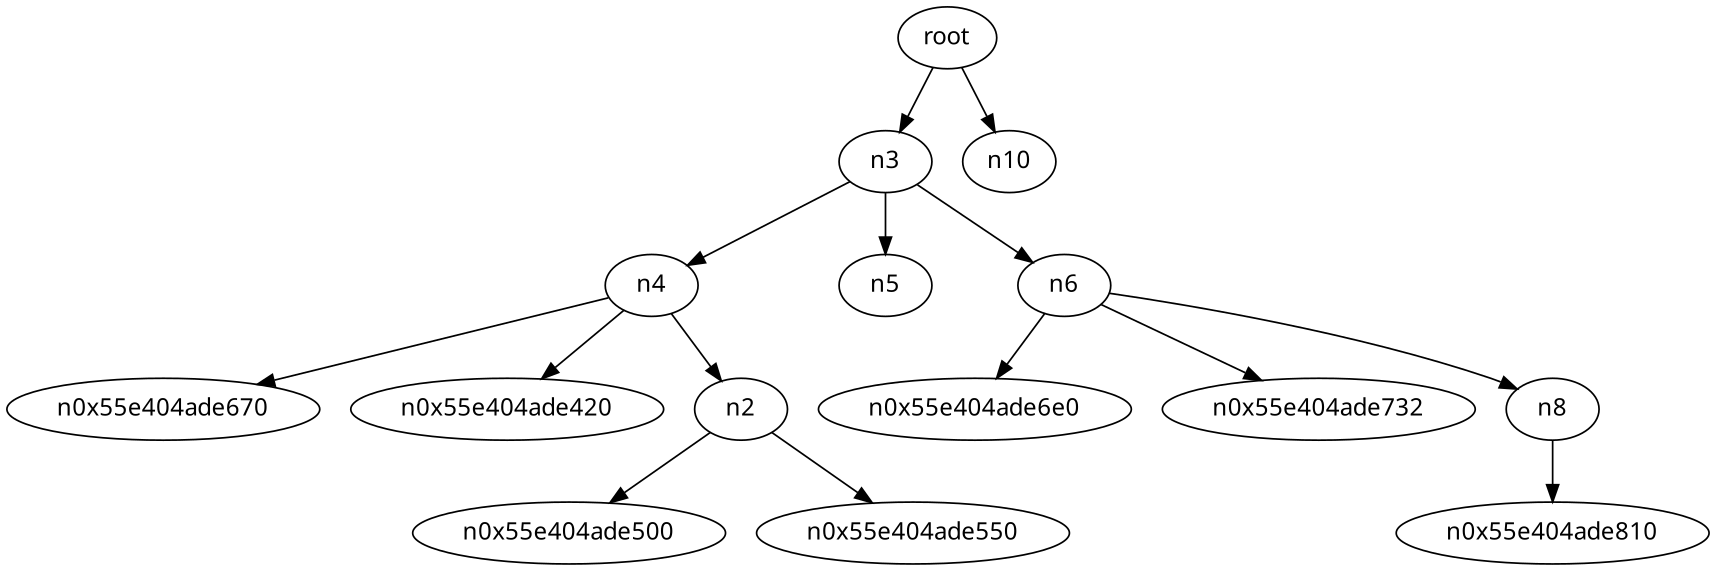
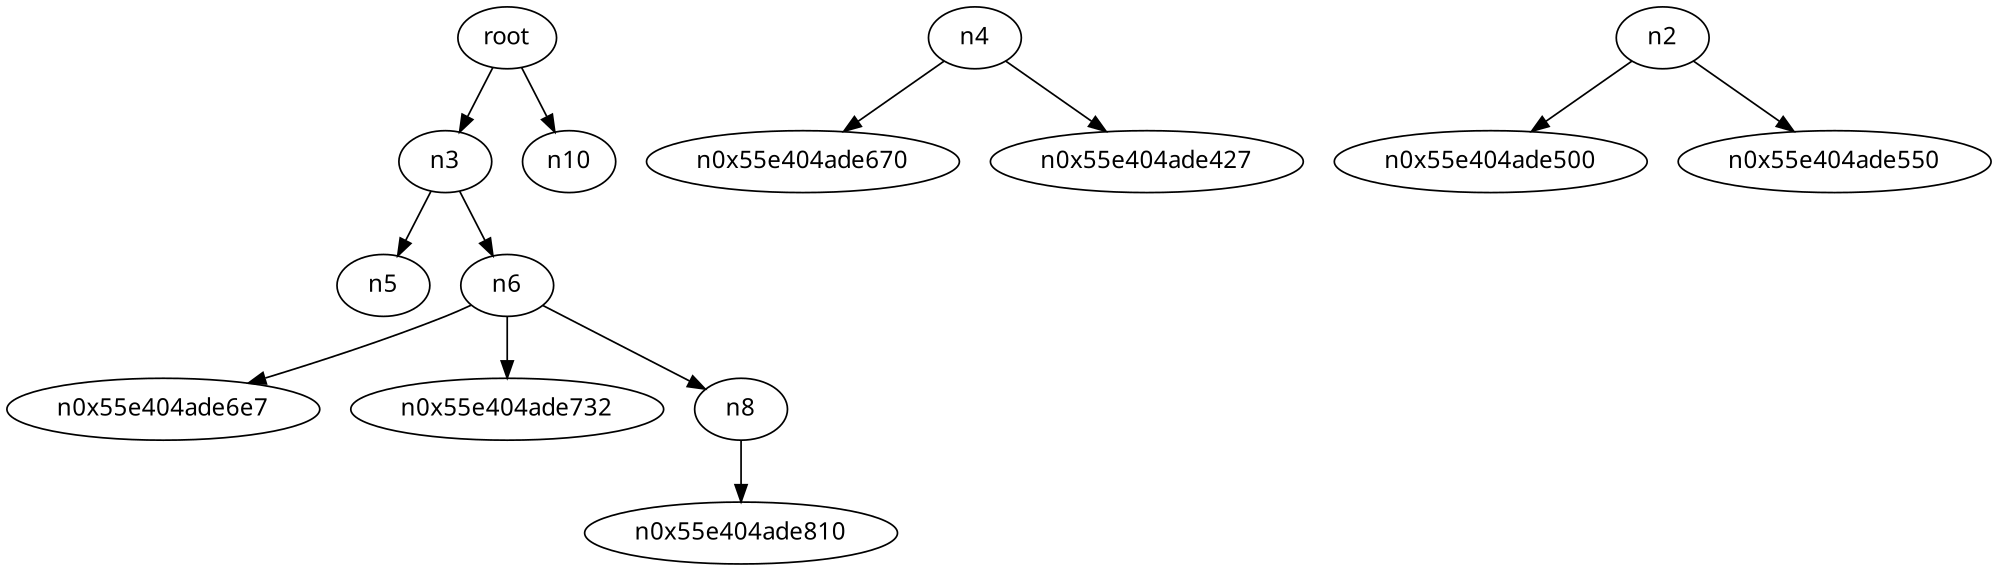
  digraph {
    fontname="Noto Sans"
    node [fontname="Noto Sans"]
    edge [fontname="Noto Sans"]
    n2 [label=root]
    n3
    n10
    n4
    n5
    n6
    n0x55e404ade370 [label=n0x55e404ade670]
-   n0x55e404ade420
+   n0x55e404ade420 [label=n0x55e404ade427]
    n7 [label=n2]
-   n0x55e404ade6e0
+   n0x55e404ade6e0 [label=n0x55e404ade6e7]
    n0x55e404ade730 [label=n0x55e404ade732]
    n8
    n0x55e404ade500
    n0x55e404ade550
    n0x55e404ade810
    n2 -> n3
    n2 -> n10
-   n3 -> n4
    n3 -> n5
    n3 -> n6
    n4 -> n0x55e404ade370
    n4 -> n0x55e404ade420
-   n4 -> n7
    n6 -> n0x55e404ade6e0
    n6 -> n0x55e404ade730
    n6 -> n8
    n7 -> n0x55e404ade500
    n7 -> n0x55e404ade550
    n8 -> n0x55e404ade810
  }
